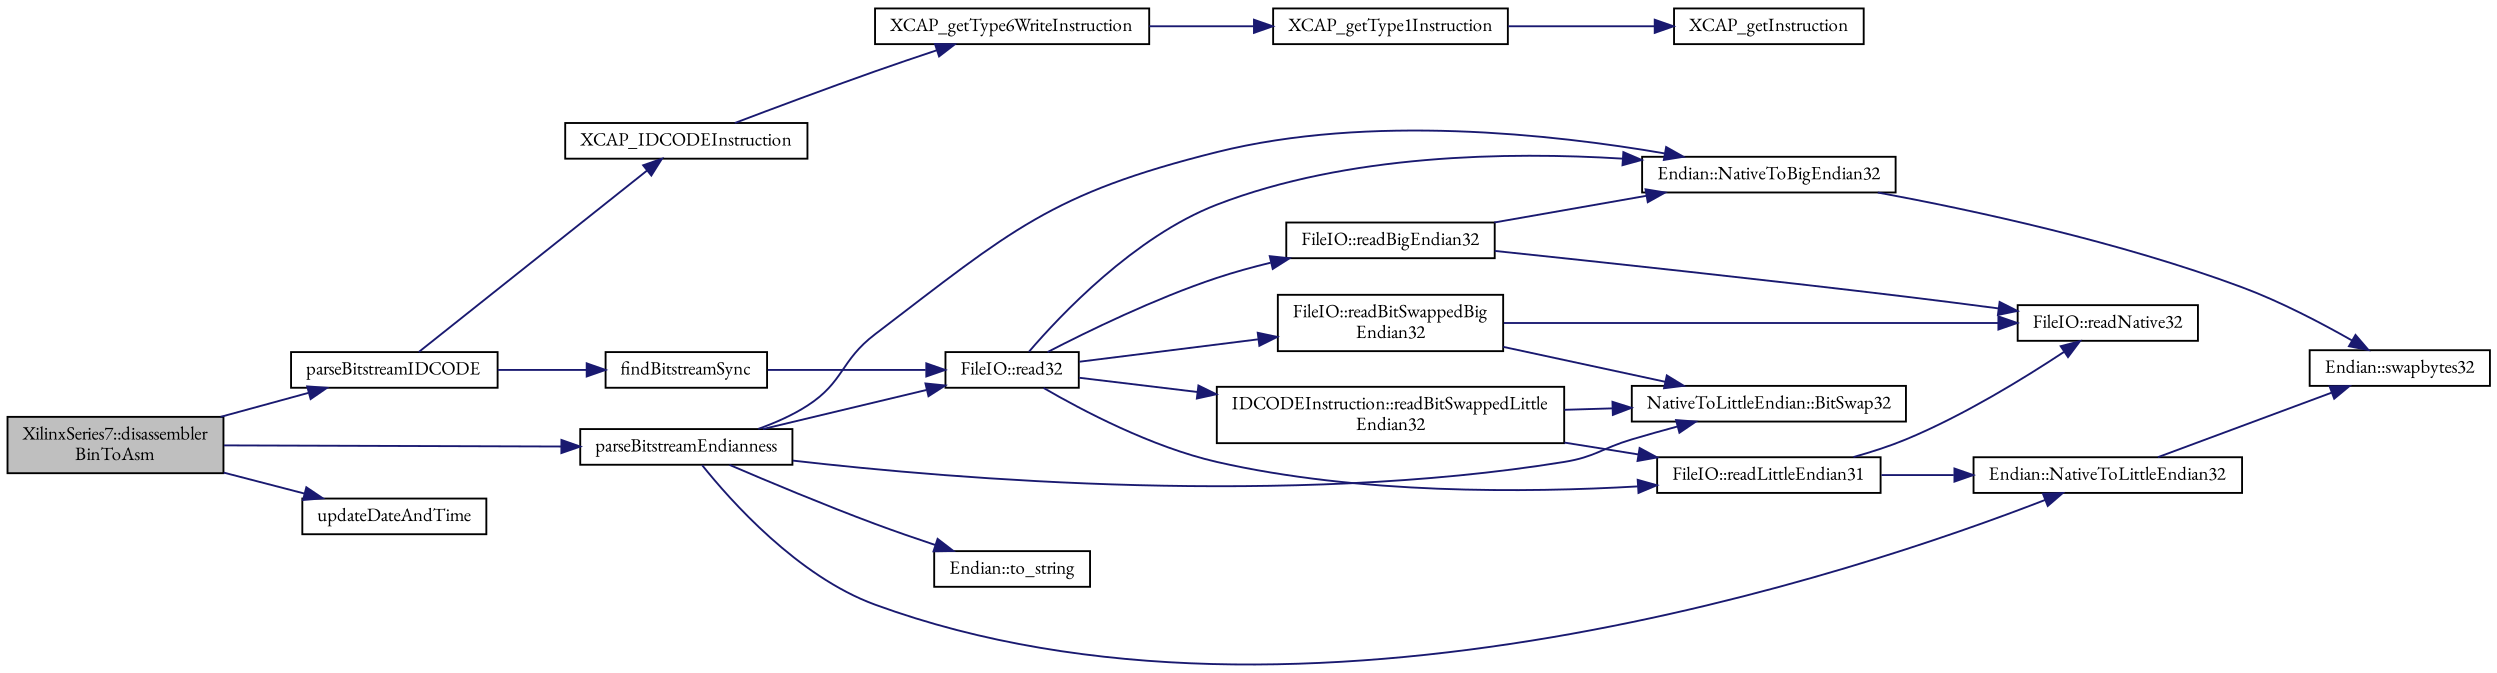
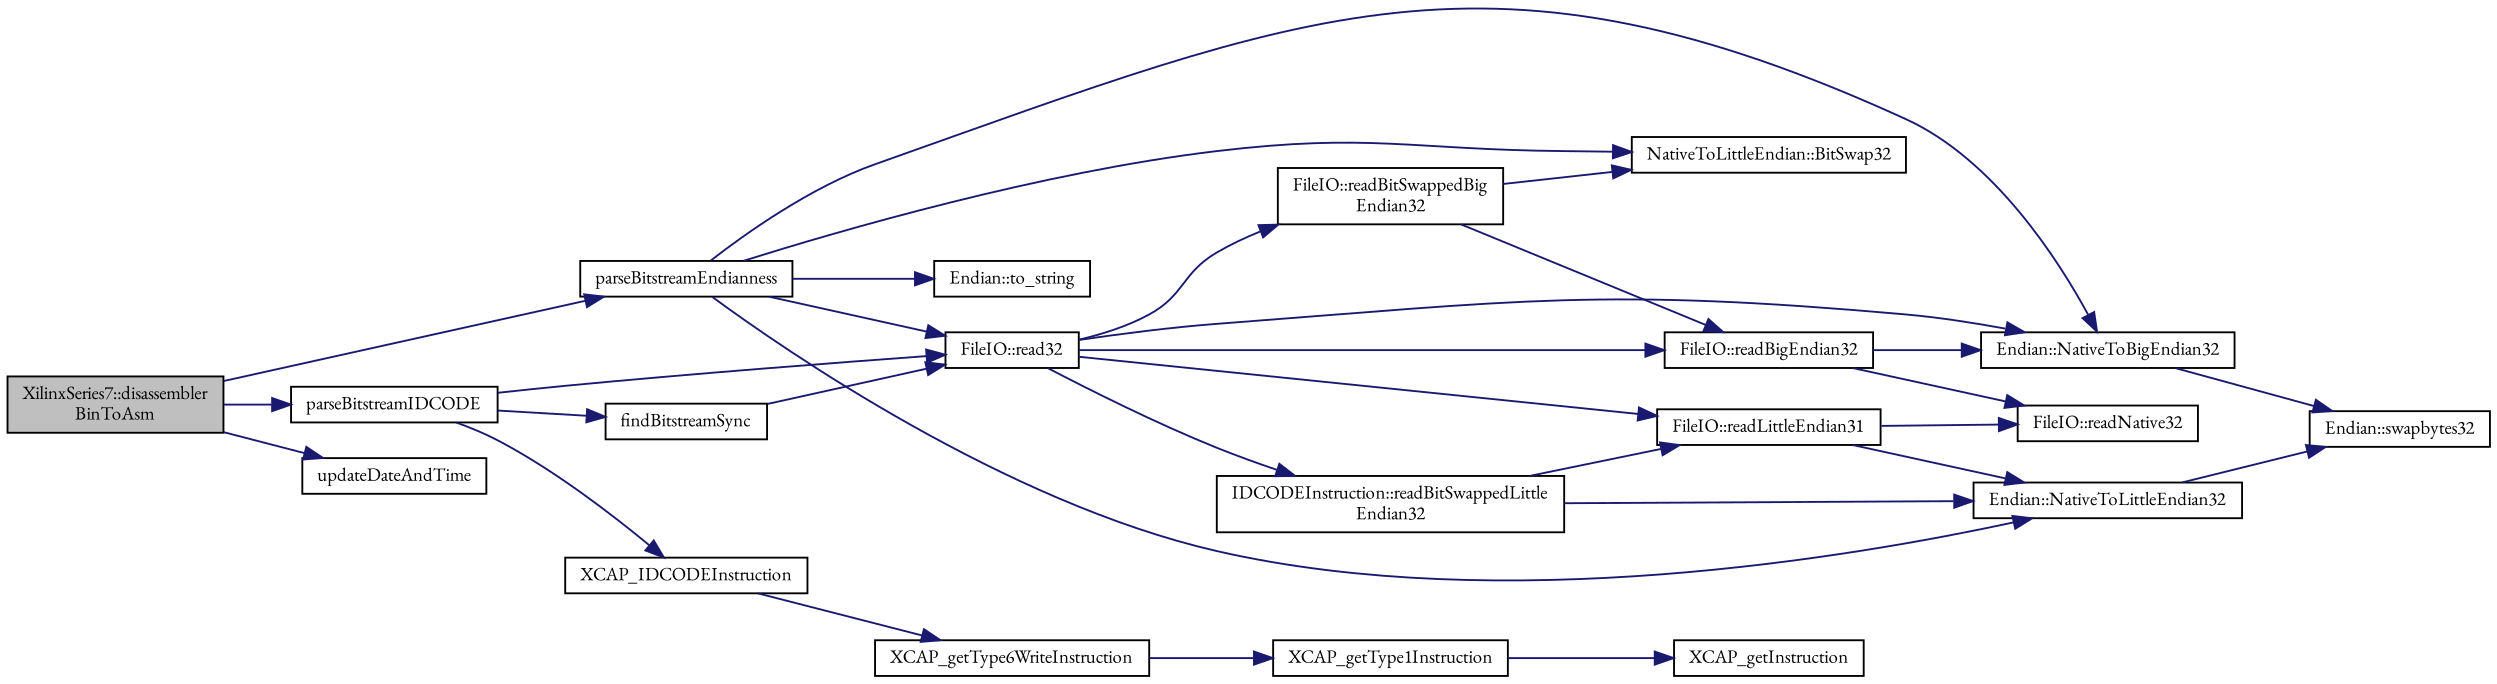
  digraph {
    fontname="EB Garamond"
    rankdir=LR
    node [color=black fillcolor=white fontname="EB Garamond" fontsize=10 shape=record style=filled]
    edge [color=midnightblue fontname="EB Garamond" fontsize=10 labelfontname=Helvetica labelfontsize=10 style=solid]
    n1 [fillcolor=grey75 fontcolor=black height=0.2 label="XilinxSeries7::disassembler\lBinToAsm" width=0.4]
    n2 [height=0.2 label=parseBitstreamEndianness width=0.4]
    n3 [height=0.2 label=parseBitstreamIDCODE width=0.4]
    n4 [height=0.2 label=updateDateAndTime width=0.4]
    n5 [height=0.2 label="NativeToLittleEndian::BitSwap32" width=0.4]
    n6 [height=0.2 label="Endian::NativeToBigEndian32" width=0.4]
    n7 [height=0.2 label="Endian::NativeToLittleEndian32" width=0.4]
    n8 [height=0.2 label="FileIO::read32" width=0.4]
    n9 [height=0.2 label="Endian::to_string" width=0.4]
    n10 [height=0.2 label=findBitstreamSync width=0.4]
    n11 [height=0.2 label=XCAP_IDCODEInstruction width=0.4]
    n12 [height=0.2 label="Endian::swapbytes32" width=0.4]
    n13 [height=0.2 label="FileIO::readBigEndian32" width=0.4]
    n14 [height=0.2 label="FileIO::readBitSwappedBig\lEndian32" width=0.4]
    n15 [height=0.2 label="IDCODEInstruction::readBitSwappedLittle\lEndian32" width=0.4]
    n16 [height=0.2 label="FileIO::readLittleEndian31" width=0.4]
    n17 [height=0.2 label="FileIO::readNative32" width=0.4]
    n18 [height=0.2 label=XCAP_getType6WriteInstruction width=0.4]
    n19 [height=0.2 label=XCAP_getType1Instruction width=0.4]
    n20 [height=0.2 label=XCAP_getInstruction width=0.4]
    n1 -> n2
    n1 -> n3
    n1 -> n4
    n2 -> n5
    n2 -> n6
    n2 -> n7
    n2 -> n8
    n2 -> n9
+   n3 -> n8
    n3 -> n10
    n3 -> n11
    n6 -> n12
    n7 -> n12
    n8 -> n6
    n8 -> n13
    n8 -> n14
    n8 -> n15
    n8 -> n16
    n10 -> n8
    n11 -> n18
    n13 -> n6
    n13 -> n17
    n14 -> n5
-   n14 -> n17
-   n15 -> n5
+   n14 -> n13
+   n15 -> n7
    n15 -> n16
    n16 -> n7
    n16 -> n17
    n18 -> n19
    n19 -> n20
  }
